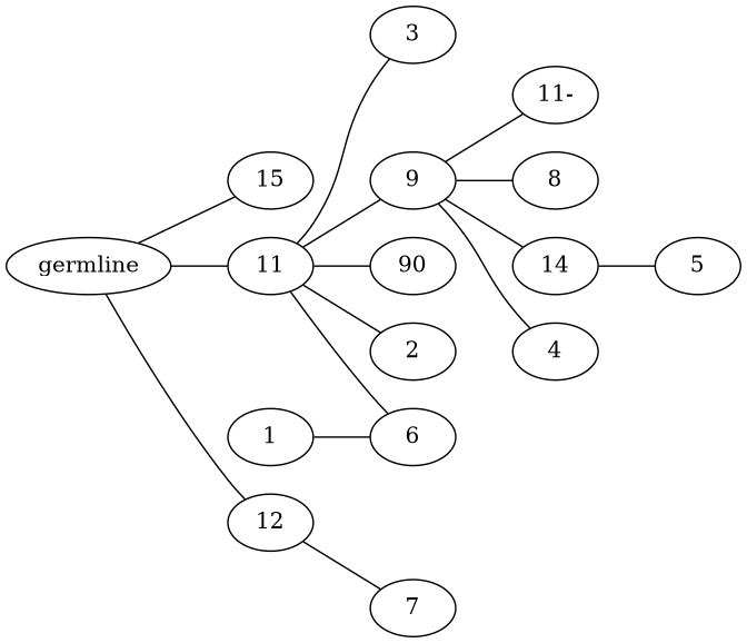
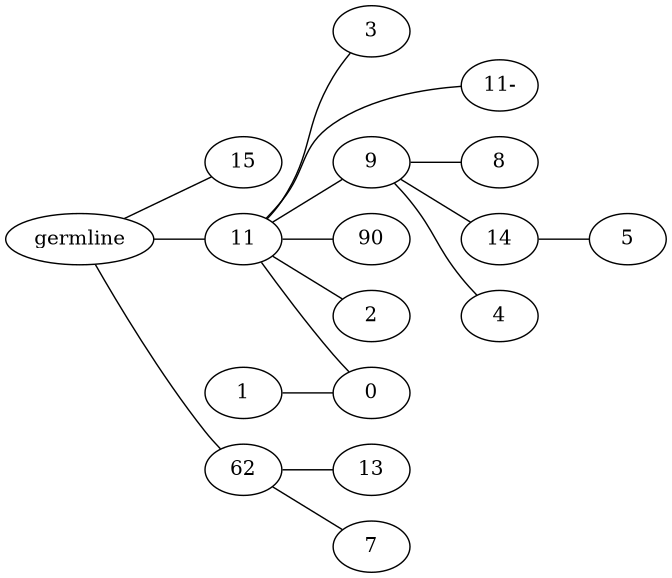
  graph {
    rankdir=LR
    n1 [label=germline]
    n2 [label=11]
-   n3 [label=12]
+   n3 [label=62]
    n4 [label=15]
    n5 [label=90]
    n6 [label=2]
    n7 [label=3]
    n8 [label=9]
-   n9 [label=6]
+   n9 [label=0]
+   n10 [label=13]
    n11 [label=7]
    n12 [label=1]
    n13 [label="11-"]
    n14 [label=14]
    n15 [label=4]
    n16 [label=8]
    n17 [label=5]
    n1 -- n2
    n1 -- n3
    n1 -- n4
    n2 -- n5
    n2 -- n6
    n2 -- n7
    n2 -- n8
    n2 -- n9
+   n3 -- n10
    n3 -- n11
-   n8 -- n13
+   n2 -- n13
    n8 -- n14
    n8 -- n15
    n8 -- n16
    n12 -- n9
    n14 -- n17
  }
